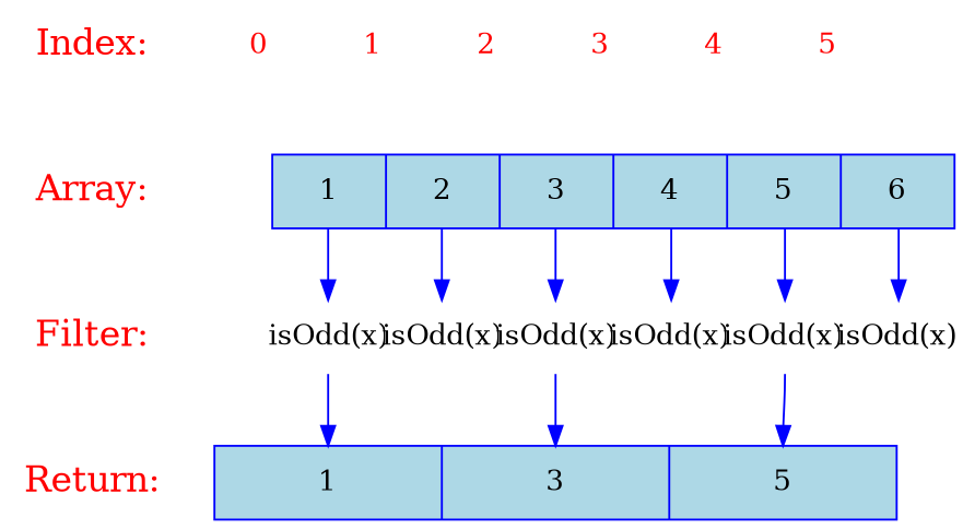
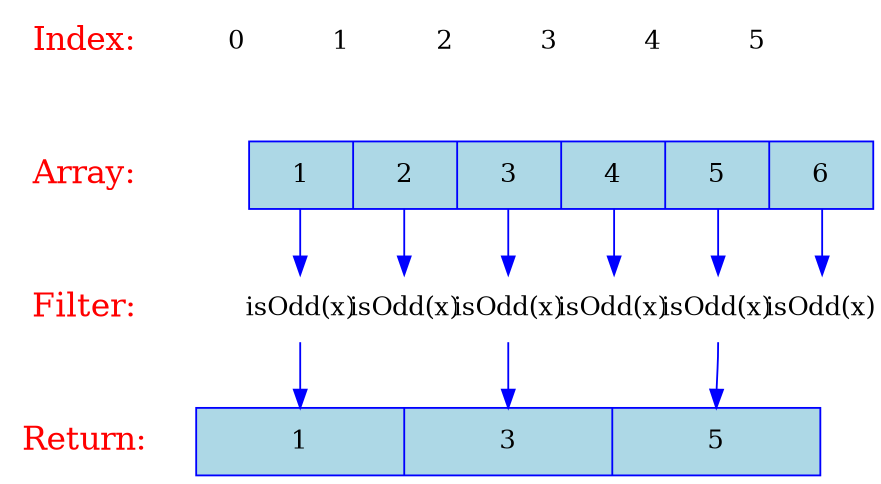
  digraph {
    node [fontcolor=red fontsize=18 shape=plaintext]
    edge [color=blue]
    "Index:"
-   n2 [color=white fixedsize=true fontsize=14 label="0 | 1 | 2 | 3 | 4 | 5" shape=record width=4.75]
+   n2 [color=white fixedsize=true fontcolor=black fontsize=14 label="0 | 1 | 2 | 3 | 4 | 5" shape=record width=4.75]
    "Array:" [color=blue]
    n4 [color=blue fillcolor=lightblue fixedsize=true fontcolor=black fontsize=14 label="<f0> 1 | <f1> 2 | <f2> 3 | <f3> 4 | <f4> 5 | <f5> 6" shape=record style=filled width=4.75]
    "Filter:"
    n6 [color=white fixedsize=true fontcolor=black fontsize=14 label="<f0> isOdd(x) | <f1> isOdd(x) | <f2> isOdd(x) | <f3> isOdd(x)| <f4> isOdd(x) | <f5> isOdd(x)" shape=record width=4.75]
    "Return:"
    n8 [color=blue fillcolor=lightblue fixedsize=true fontcolor=black fontsize=14 label="<f0> 1 | <f2> 3 | <f4> 5" shape=record style=filled width=4.75]
    subgraph sub_1 {
      rank=same
      "Index:"
      n2
    }
    subgraph sub_2 {
      rank=same
      "Return:"
      n8
    }
    subgraph sub_3 {
      rank=same
      "Array:"
      n4
    }
    subgraph sub_4 {
      rank=same
      "Filter:"
      n6
    }
    "Index:" -> "Array:" [color=white]
    "Array:" -> "Filter:" [color=white]
    n4 -> n6 [headport=f0 tailport=f0]
    n4 -> n6 [headport=f1 tailport=f1]
    n4 -> n6 [headport=f2 tailport=f2]
    n4 -> n6 [headport=f3 tailport=f3]
    n4 -> n6 [headport=f4 tailport=f4]
    n4 -> n6 [headport=f5 tailport=f5]
    "Filter:" -> "Return:" [color=white]
    n6 -> n8 [headport=f0 tailport=f0]
    n6 -> n8 [headport=f2 tailport=f2]
    n6 -> n8 [headport=f4 tailport=f4]
  }
